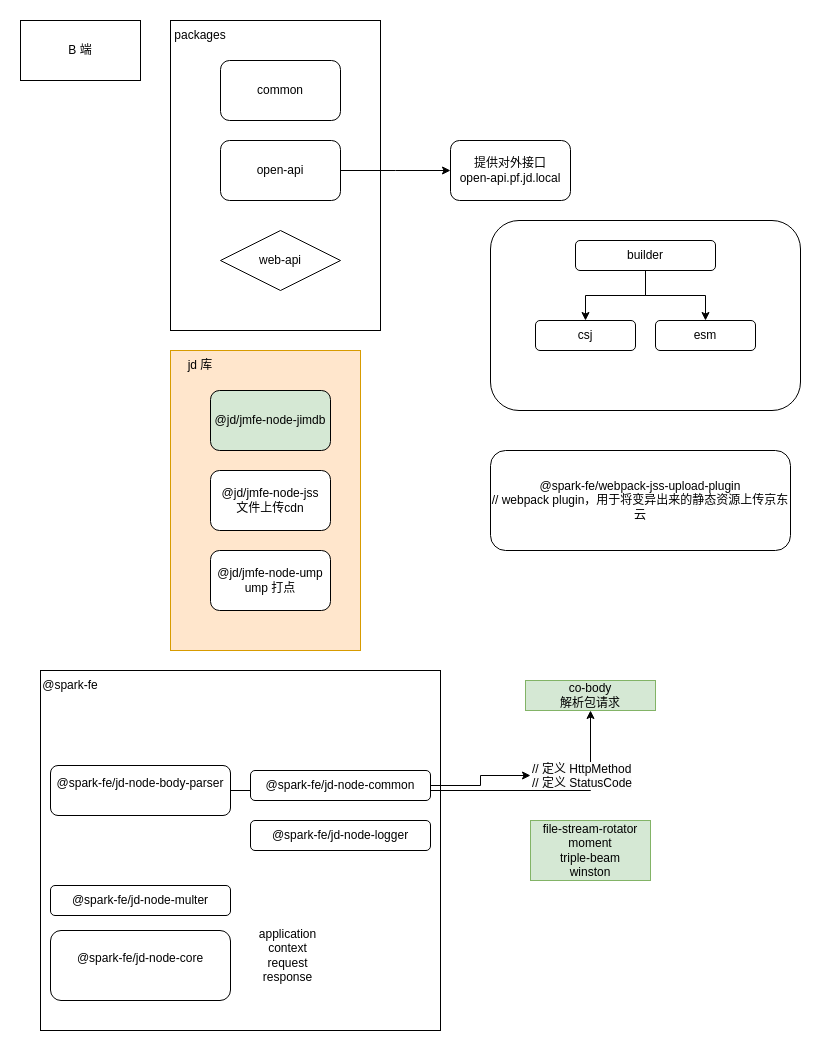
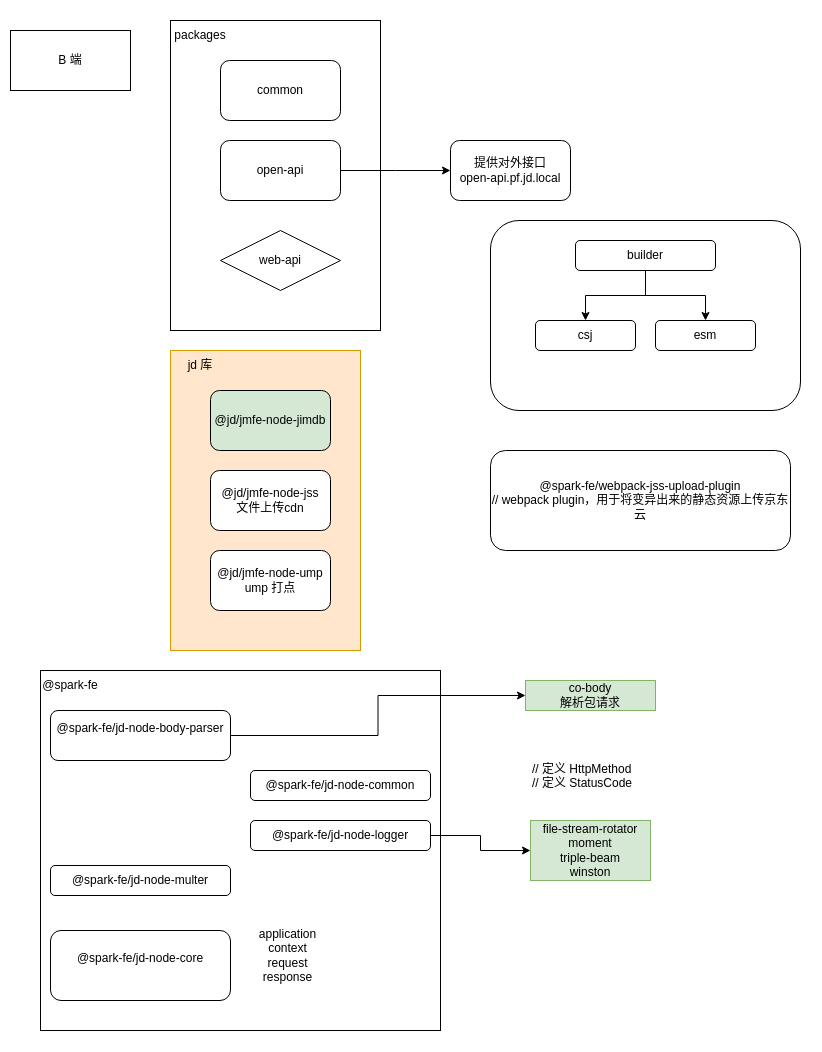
  <mxCell id="0" />
  <mxCell id="1" parent="0" />
  <mxCell id="2" value="" style="rounded=0;whiteSpace=wrap;html=1;fillColor=#ffe6cc;strokeColor=#d79b00;" vertex="1" parent="1"><mxGeometry x="170" y="350" width="190" height="300" as="geometry" /></mxCell>
  <mxCell id="3" style="edgeStyle=orthogonalEdgeStyle;rounded=0;orthogonalLoop=1;jettySize=auto;html=1;entryX=0.5;entryY=1;entryDx=0;entryDy=0;" parent="1" edge="1"><mxGeometry relative="1" as="geometry"><mxPoint x="260" y="75" as="sourcePoint" /></mxGeometry></mxCell>
  <mxCell id="4" value="&lt;div&gt;&lt;br&gt;&lt;/div&gt;&lt;div&gt;&lt;br&gt;&lt;/div&gt;" style="rounded=0;whiteSpace=wrap;html=1;" parent="1" vertex="1"><mxGeometry x="170" y="20" width="210" height="310" as="geometry" /></mxCell>
- <mxCell id="5" value="B 端" style="rounded=0;whiteSpace=wrap;html=1;" parent="1" vertex="1"><mxGeometry x="20" y="20" width="120" height="60" as="geometry" /></mxCell>
+ <mxCell id="5" value="B 端" style="rounded=0;whiteSpace=wrap;html=1;" parent="1" vertex="1"><mxGeometry x="10" y="30" width="120" height="60" as="geometry" /></mxCell>
  <mxCell id="6" value="common" style="rounded=1;whiteSpace=wrap;html=1;" vertex="1" parent="1"><mxGeometry x="220" y="60" width="120" height="60" as="geometry" /></mxCell>
  <mxCell id="7" style="edgeStyle=orthogonalEdgeStyle;rounded=0;orthogonalLoop=1;jettySize=auto;html=1;exitX=1;exitY=0.5;exitDx=0;exitDy=0;" edge="1" parent="1" source="8"><mxGeometry relative="1" as="geometry"><mxPoint x="450" y="170" as="targetPoint" /></mxGeometry></mxCell>
  <mxCell id="8" value="open-api" style="rounded=1;whiteSpace=wrap;html=1;" vertex="1" parent="1"><mxGeometry x="220" y="140" width="120" height="60" as="geometry" /></mxCell>
  <mxCell id="9" value="web-api" style="rhombus;whiteSpace=wrap;html=1;" vertex="1" parent="1"><mxGeometry x="220" y="230" width="120" height="60" as="geometry" /></mxCell>
  <mxCell id="10" value="packages" style="text;html=1;align=center;verticalAlign=middle;whiteSpace=wrap;rounded=0;" vertex="1" parent="1"><mxGeometry x="170" y="20" width="60" height="30" as="geometry" /></mxCell>
  <mxCell id="11" value="提供对外接口&lt;br&gt;open-api.pf.jd.local" style="rounded=1;whiteSpace=wrap;html=1;" vertex="1" parent="1"><mxGeometry x="450" y="140" width="120" height="60" as="geometry" /></mxCell>
  <mxCell id="12" value="@jd/jmfe-node-ump&lt;br&gt;ump 打点" style="rounded=1;whiteSpace=wrap;html=1;" vertex="1" parent="1"><mxGeometry x="210" y="550" width="120" height="60" as="geometry" /></mxCell>
  <mxCell id="13" value="@jd/jmfe-node-jss&lt;br&gt;文件上传cdn" style="rounded=1;whiteSpace=wrap;html=1;" vertex="1" parent="1"><mxGeometry x="210" y="470" width="120" height="60" as="geometry" /></mxCell>
  <mxCell id="14" value="jd 库" style="text;html=1;align=center;verticalAlign=middle;whiteSpace=wrap;rounded=0;" vertex="1" parent="1"><mxGeometry x="170" y="350" width="60" height="30" as="geometry" /></mxCell>
  <mxCell id="15" value="" style="rounded=0;whiteSpace=wrap;html=1;" vertex="1" parent="1"><mxGeometry x="40" y="670" width="400" height="360" as="geometry" /></mxCell>
  <mxCell id="16" value="@spark-fe" style="text;html=1;align=center;verticalAlign=middle;whiteSpace=wrap;rounded=0;" vertex="1" parent="1"><mxGeometry x="40" y="670" width="60" height="30" as="geometry" /></mxCell>
  <mxCell id="17" style="edgeStyle=orthogonalEdgeStyle;rounded=0;orthogonalLoop=1;jettySize=auto;html=1;" edge="1" parent="1" source="18" target="28"><mxGeometry relative="1" as="geometry"><mxPoint x="510" y="735" as="targetPoint" /></mxGeometry></mxCell>
- <mxCell id="18" value="@spark-fe/jd-node-body-parser&lt;div&gt;&lt;br/&gt;&lt;/div&gt;" style="rounded=1;whiteSpace=wrap;html=1;" vertex="1" parent="1"><mxGeometry x="50" y="765" width="180" height="50" as="geometry" /></mxCell>
- <mxCell id="19" style="edgeStyle=orthogonalEdgeStyle;rounded=0;orthogonalLoop=1;jettySize=auto;html=1;exitX=1;exitY=0.5;exitDx=0;exitDy=0;" edge="1" parent="1" source="20" target="26"><mxGeometry relative="1" as="geometry" /></mxCell>
+ <mxCell id="18" value="@spark-fe/jd-node-body-parser&lt;div&gt;&lt;br/&gt;&lt;/div&gt;" style="rounded=1;whiteSpace=wrap;html=1;" vertex="1" parent="1"><mxGeometry x="50" y="710" width="180" height="50" as="geometry" /></mxCell>
  <mxCell id="20" value="@spark-fe/jd-node-common" style="rounded=1;whiteSpace=wrap;html=1;" vertex="1" parent="1"><mxGeometry x="250" y="770" width="180" height="30" as="geometry" /></mxCell>
  <mxCell id="21" value="@spark-fe/jd-node-core&lt;div&gt;&lt;br/&gt;&lt;/div&gt;" style="rounded=1;whiteSpace=wrap;html=1;" vertex="1" parent="1"><mxGeometry x="50" y="930" width="180" height="70" as="geometry" /></mxCell>
+ <mxCell id="22" style="edgeStyle=orthogonalEdgeStyle;rounded=0;orthogonalLoop=1;jettySize=auto;html=1;exitX=1;exitY=0.5;exitDx=0;exitDy=0;entryX=0;entryY=0.5;entryDx=0;entryDy=0;" edge="1" parent="1" source="23" target="27"><mxGeometry relative="1" as="geometry"><mxPoint x="530" y="850" as="targetPoint" /></mxGeometry></mxCell>
  <mxCell id="23" value="@spark-fe/jd-node-logger" style="rounded=1;whiteSpace=wrap;html=1;" vertex="1" parent="1"><mxGeometry x="250" y="820" width="180" height="30" as="geometry" /></mxCell>
- <mxCell id="24" value="@spark-fe/jd-node-multer" style="rounded=1;whiteSpace=wrap;html=1;" vertex="1" parent="1"><mxGeometry x="50" y="885" width="180" height="30" as="geometry" /></mxCell>
+ <mxCell id="24" value="@spark-fe/jd-node-multer" style="rounded=1;whiteSpace=wrap;html=1;" vertex="1" parent="1"><mxGeometry x="50" y="865" width="180" height="30" as="geometry" /></mxCell>
  <mxCell id="25" value="&lt;div style=&quot;text-align: start;&quot;&gt;@jd/jmfe-node-jimdb&lt;/div&gt;" style="rounded=1;whiteSpace=wrap;html=1;fillColor=#d5e8d4;" vertex="1" parent="1"><mxGeometry x="210" y="390" width="120" height="60" as="geometry" /></mxCell>
  <mxCell id="26" value="&lt;span style=&quot;color: rgb(0, 0, 0); font-family: Helvetica; font-size: 12px; font-style: normal; font-variant-ligatures: normal; font-variant-caps: normal; font-weight: 400; letter-spacing: normal; orphans: 2; text-align: center; text-indent: 0px; text-transform: none; widows: 2; word-spacing: 0px; -webkit-text-stroke-width: 0px; white-space: normal; background-color: rgb(251, 251, 251); text-decoration-thickness: initial; text-decoration-style: initial; text-decoration-color: initial; display: inline !important; float: none;&quot;&gt;// 定义&amp;nbsp;HttpMethod&lt;br&gt;// 定义 StatusCode&lt;/span&gt;" style="text;whiteSpace=wrap;html=1;" vertex="1" parent="1"><mxGeometry x="530" y="755" width="130" height="40" as="geometry" /></mxCell>
  <mxCell id="27" value="file-stream-rotator&lt;br&gt;moment&lt;br&gt;triple-beam&lt;br&gt;winston" style="rounded=0;whiteSpace=wrap;html=1;fillColor=#d5e8d4;strokeColor=#82b366;" vertex="1" parent="1"><mxGeometry x="530" y="820" width="120" height="60" as="geometry" /></mxCell>
  <mxCell id="28" value="co-body&lt;br&gt;解析包请求" style="text;html=1;align=center;verticalAlign=middle;whiteSpace=wrap;rounded=0;fillColor=#d5e8d4;strokeColor=#82b366;" vertex="1" parent="1"><mxGeometry x="525" y="680" width="130" height="30" as="geometry" /></mxCell>
  <mxCell id="29" value="application&lt;br&gt;context&lt;br&gt;request&lt;br&gt;response" style="text;html=1;align=center;verticalAlign=middle;whiteSpace=wrap;rounded=0;" vertex="1" parent="1"><mxGeometry x="245" y="930" width="85" height="50" as="geometry" /></mxCell>
  <mxCell id="30" value="" style="rounded=1;whiteSpace=wrap;html=1;" vertex="1" parent="1"><mxGeometry x="490" y="220" width="310" height="190" as="geometry" /></mxCell>
  <mxCell id="31" style="edgeStyle=orthogonalEdgeStyle;rounded=0;orthogonalLoop=1;jettySize=auto;html=1;exitX=0.5;exitY=1;exitDx=0;exitDy=0;" edge="1" parent="1" source="33" target="34"><mxGeometry relative="1" as="geometry" /></mxCell>
  <mxCell id="32" style="edgeStyle=orthogonalEdgeStyle;rounded=0;orthogonalLoop=1;jettySize=auto;html=1;exitX=0.5;exitY=1;exitDx=0;exitDy=0;entryX=0.5;entryY=0;entryDx=0;entryDy=0;" edge="1" parent="1" source="33" target="35"><mxGeometry relative="1" as="geometry" /></mxCell>
  <mxCell id="33" value="builder" style="rounded=1;whiteSpace=wrap;html=1;" vertex="1" parent="1"><mxGeometry x="575" y="240" width="140" height="30" as="geometry" /></mxCell>
  <mxCell id="34" value="csj" style="rounded=1;whiteSpace=wrap;html=1;" vertex="1" parent="1"><mxGeometry x="535" y="320" width="100" height="30" as="geometry" /></mxCell>
  <mxCell id="35" value="esm" style="rounded=1;whiteSpace=wrap;html=1;" vertex="1" parent="1"><mxGeometry x="655" y="320" width="100" height="30" as="geometry" /></mxCell>
  <mxCell id="36" value="@spark-fe/webpack-jss-upload-plugin&lt;br&gt;// webpack plugin，用于将变异出来的静态资源上传京东云" style="rounded=1;whiteSpace=wrap;html=1;" vertex="1" parent="1"><mxGeometry x="490" y="450" width="300" height="100" as="geometry" /></mxCell>
